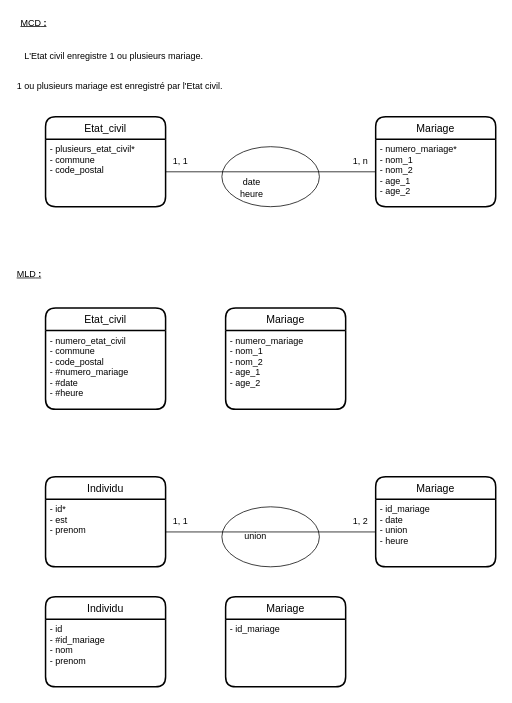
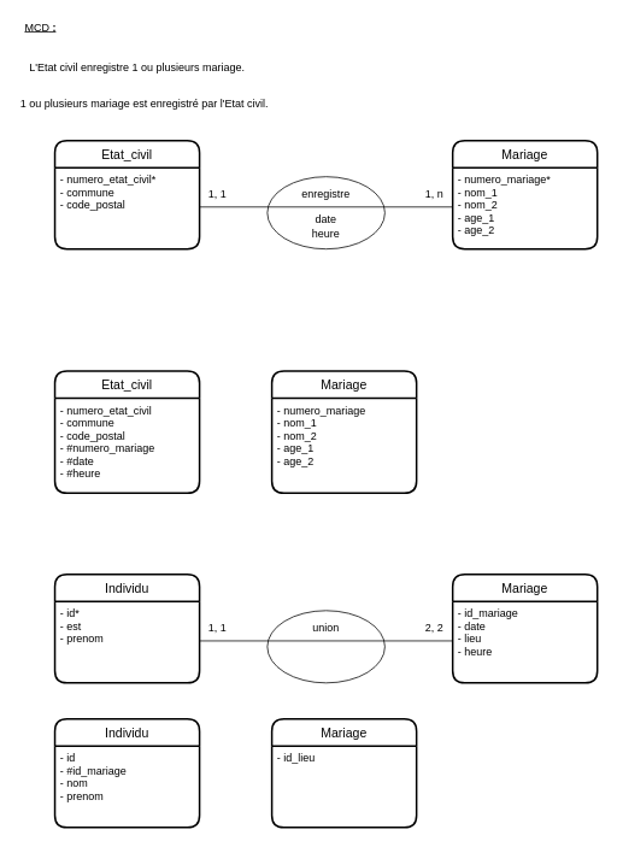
  <mxCell id="0" />
  <mxCell id="1" parent="0" />
  <mxCell id="2" value="" style="ellipse;whiteSpace=wrap;html=1;" parent="1" vertex="1"><mxGeometry x="295" y="195" width="130" height="80" as="geometry" /></mxCell>
  <mxCell id="3" value="&lt;u&gt;MCD&lt;b&gt;&amp;nbsp;:&lt;/b&gt;&lt;/u&gt;" style="text;html=1;strokeColor=none;fillColor=none;align=left;verticalAlign=middle;whiteSpace=wrap;rounded=0;" parent="1" vertex="1"><mxGeometry x="25" y="20" width="330" height="20" as="geometry" /></mxCell>
  <mxCell id="4" value="" style="endArrow=none;html=1;exitX=1;exitY=0.5;exitDx=0;exitDy=0;" parent="1" edge="1"><mxGeometry width="50" height="50" relative="1" as="geometry"><mxPoint x="220" y="228.5" as="sourcePoint" /><mxPoint x="500" y="228.5" as="targetPoint" /></mxGeometry></mxCell>
+ <mxCell id="5" value="enregistre" style="text;html=1;strokeColor=none;fillColor=none;align=center;verticalAlign=middle;whiteSpace=wrap;rounded=0;" parent="1" vertex="1"><mxGeometry x="340" y="205" width="40" height="20" as="geometry" /></mxCell>
  <mxCell id="6" value="1, 1" style="text;html=1;strokeColor=none;fillColor=none;align=center;verticalAlign=middle;whiteSpace=wrap;rounded=0;" parent="1" vertex="1"><mxGeometry x="220" y="205" width="40" height="20" as="geometry" /></mxCell>
  <mxCell id="7" value="1, n" style="text;html=1;strokeColor=none;fillColor=none;align=center;verticalAlign=middle;whiteSpace=wrap;rounded=0;" parent="1" vertex="1"><mxGeometry x="460" y="205" width="40" height="20" as="geometry" /></mxCell>
  <mxCell id="8" value="L'Etat civil enregistre 1 ou plusieurs mariage." style="text;html=1;strokeColor=none;fillColor=none;align=left;verticalAlign=middle;whiteSpace=wrap;rounded=0;" parent="1" vertex="1"><mxGeometry x="30" y="65" width="406" height="20" as="geometry" /></mxCell>
  <mxCell id="9" value="1 ou plusieurs mariage est enregistré par l'Etat civil." style="text;html=1;strokeColor=none;fillColor=none;align=left;verticalAlign=middle;whiteSpace=wrap;rounded=0;" parent="1" vertex="1"><mxGeometry x="20" y="105" width="380" height="20" as="geometry" /></mxCell>
- <mxCell id="10" value="date&lt;br&gt;heure" style="text;html=1;strokeColor=none;fillColor=none;align=center;verticalAlign=middle;whiteSpace=wrap;rounded=0;" parent="1" vertex="1"><mxGeometry x="315" y="240" width="40" height="20" as="geometry" /></mxCell>
- <mxCell id="11" value="&lt;u&gt;MLD&lt;b&gt;&amp;nbsp;:&lt;/b&gt;&lt;/u&gt;" style="text;html=1;strokeColor=none;fillColor=none;align=left;verticalAlign=middle;whiteSpace=wrap;rounded=0;" parent="1" vertex="1"><mxGeometry x="20" y="355" width="330" height="20" as="geometry" /></mxCell>
+ <mxCell id="10" value="date&lt;br&gt;heure" style="text;html=1;strokeColor=none;fillColor=none;align=center;verticalAlign=middle;whiteSpace=wrap;rounded=0;" parent="1" vertex="1"><mxGeometry x="340" y="240" width="40" height="20" as="geometry" /></mxCell>
  <mxCell id="12" value="Etat_civil" style="swimlane;childLayout=stackLayout;horizontal=1;startSize=30;horizontalStack=0;rounded=1;fontSize=14;fontStyle=0;strokeWidth=2;resizeParent=0;resizeLast=1;shadow=0;dashed=0;align=center;" parent="1" vertex="1"><mxGeometry x="60" y="155" width="160" height="120" as="geometry" /></mxCell>
- <mxCell id="13" value="- plusieurs_etat_civil*&#10;- commune&#10;- code_postal" style="align=left;strokeColor=none;fillColor=none;spacingLeft=4;fontSize=12;verticalAlign=top;resizable=0;rotatable=0;part=1;" parent="12" vertex="1"><mxGeometry y="30" width="160" height="90" as="geometry" /></mxCell>
+ <mxCell id="13" value="- numero_etat_civil*&#10;- commune&#10;- code_postal" style="align=left;strokeColor=none;fillColor=none;spacingLeft=4;fontSize=12;verticalAlign=top;resizable=0;rotatable=0;part=1;" parent="12" vertex="1"><mxGeometry y="30" width="160" height="90" as="geometry" /></mxCell>
  <mxCell id="14" value="Mariage" style="swimlane;childLayout=stackLayout;horizontal=1;startSize=30;horizontalStack=0;rounded=1;fontSize=14;fontStyle=0;strokeWidth=2;resizeParent=0;resizeLast=1;shadow=0;dashed=0;align=center;" parent="1" vertex="1"><mxGeometry x="500" y="155" width="160" height="120" as="geometry" /></mxCell>
  <mxCell id="15" value="- numero_mariage*&#10;- nom_1&#10;- nom_2&#10;- age_1&#10;- age_2" style="align=left;strokeColor=none;fillColor=none;spacingLeft=4;fontSize=12;verticalAlign=top;resizable=0;rotatable=0;part=1;" parent="14" vertex="1"><mxGeometry y="30" width="160" height="90" as="geometry" /></mxCell>
  <mxCell id="16" value="Etat_civil" style="swimlane;childLayout=stackLayout;horizontal=1;startSize=30;horizontalStack=0;rounded=1;fontSize=14;fontStyle=0;strokeWidth=2;resizeParent=0;resizeLast=1;shadow=0;dashed=0;align=center;" parent="1" vertex="1"><mxGeometry x="60" y="410" width="160" height="135" as="geometry" /></mxCell>
  <mxCell id="17" value="- numero_etat_civil&#10;- commune&#10;- code_postal&#10;- #numero_mariage&#10;- #date &#10;- #heure&#10;" style="align=left;strokeColor=none;fillColor=none;spacingLeft=4;fontSize=12;verticalAlign=top;resizable=0;rotatable=0;part=1;" parent="16" vertex="1"><mxGeometry y="30" width="160" height="105" as="geometry" /></mxCell>
  <mxCell id="18" value="Mariage" style="swimlane;childLayout=stackLayout;horizontal=1;startSize=30;horizontalStack=0;rounded=1;fontSize=14;fontStyle=0;strokeWidth=2;resizeParent=0;resizeLast=1;shadow=0;dashed=0;align=center;" parent="1" vertex="1"><mxGeometry x="300" y="410" width="160" height="135" as="geometry" /></mxCell>
  <mxCell id="19" value="- numero_mariage&#10;- nom_1&#10;- nom_2&#10;- age_1&#10;- age_2&#10;" style="align=left;strokeColor=none;fillColor=none;spacingLeft=4;fontSize=12;verticalAlign=top;resizable=0;rotatable=0;part=1;" parent="18" vertex="1"><mxGeometry y="30" width="160" height="105" as="geometry" /></mxCell>
  <mxCell id="20" value="" style="ellipse;whiteSpace=wrap;html=1;" vertex="1" parent="1"><mxGeometry x="295" y="675" width="130" height="80" as="geometry" /></mxCell>
  <mxCell id="21" value="" style="endArrow=none;html=1;exitX=1;exitY=0.5;exitDx=0;exitDy=0;" edge="1" parent="1"><mxGeometry width="50" height="50" relative="1" as="geometry"><mxPoint x="220" y="708.5" as="sourcePoint" /><mxPoint x="500" y="708.5" as="targetPoint" /></mxGeometry></mxCell>
- <mxCell id="22" value="union" style="text;html=1;strokeColor=none;fillColor=none;align=center;verticalAlign=middle;whiteSpace=wrap;rounded=0;" vertex="1" parent="1"><mxGeometry x="320" y="705" width="40" height="20" as="geometry" /></mxCell>
+ <mxCell id="22" value="union" style="text;html=1;strokeColor=none;fillColor=none;align=center;verticalAlign=middle;whiteSpace=wrap;rounded=0;" vertex="1" parent="1"><mxGeometry x="340" y="685" width="40" height="20" as="geometry" /></mxCell>
  <mxCell id="23" value="1, 1" style="text;html=1;strokeColor=none;fillColor=none;align=center;verticalAlign=middle;whiteSpace=wrap;rounded=0;" vertex="1" parent="1"><mxGeometry x="220" y="685" width="40" height="20" as="geometry" /></mxCell>
- <mxCell id="24" value="1, 2" style="text;html=1;strokeColor=none;fillColor=none;align=center;verticalAlign=middle;whiteSpace=wrap;rounded=0;" vertex="1" parent="1"><mxGeometry x="460" y="685" width="40" height="20" as="geometry" /></mxCell>
+ <mxCell id="24" value="2, 2" style="text;html=1;strokeColor=none;fillColor=none;align=center;verticalAlign=middle;whiteSpace=wrap;rounded=0;" vertex="1" parent="1"><mxGeometry x="460" y="685" width="40" height="20" as="geometry" /></mxCell>
  <mxCell id="25" value="Individu" style="swimlane;childLayout=stackLayout;horizontal=1;startSize=30;horizontalStack=0;rounded=1;fontSize=14;fontStyle=0;strokeWidth=2;resizeParent=0;resizeLast=1;shadow=0;dashed=0;align=center;" vertex="1" parent="1"><mxGeometry x="60" y="635" width="160" height="120" as="geometry" /></mxCell>
  <mxCell id="26" value="- id*&#10;- est&#10;- prenom" style="align=left;strokeColor=none;fillColor=none;spacingLeft=4;fontSize=12;verticalAlign=top;resizable=0;rotatable=0;part=1;" vertex="1" parent="25"><mxGeometry y="30" width="160" height="90" as="geometry" /></mxCell>
  <mxCell id="27" value="Mariage" style="swimlane;childLayout=stackLayout;horizontal=1;startSize=30;horizontalStack=0;rounded=1;fontSize=14;fontStyle=0;strokeWidth=2;resizeParent=0;resizeLast=1;shadow=0;dashed=0;align=center;" vertex="1" parent="1"><mxGeometry x="500" y="635" width="160" height="120" as="geometry" /></mxCell>
- <mxCell id="28" value="- id_mariage&#10;- date&#10;- union&#10;- heure" style="align=left;strokeColor=none;fillColor=none;spacingLeft=4;fontSize=12;verticalAlign=top;resizable=0;rotatable=0;part=1;" vertex="1" parent="27"><mxGeometry y="30" width="160" height="90" as="geometry" /></mxCell>
+ <mxCell id="28" value="- id_mariage&#10;- date&#10;- lieu&#10;- heure" style="align=left;strokeColor=none;fillColor=none;spacingLeft=4;fontSize=12;verticalAlign=top;resizable=0;rotatable=0;part=1;" vertex="1" parent="27"><mxGeometry y="30" width="160" height="90" as="geometry" /></mxCell>
  <mxCell id="29" value="Individu" style="swimlane;childLayout=stackLayout;horizontal=1;startSize=30;horizontalStack=0;rounded=1;fontSize=14;fontStyle=0;strokeWidth=2;resizeParent=0;resizeLast=1;shadow=0;dashed=0;align=center;" vertex="1" parent="1"><mxGeometry x="60" y="795" width="160" height="120" as="geometry" /></mxCell>
  <mxCell id="30" value="- id&#10;- #id_mariage&#10;- nom&#10;- prenom" style="align=left;strokeColor=none;fillColor=none;spacingLeft=4;fontSize=12;verticalAlign=top;resizable=0;rotatable=0;part=1;" vertex="1" parent="29"><mxGeometry y="30" width="160" height="90" as="geometry" /></mxCell>
  <mxCell id="31" value="Mariage" style="swimlane;childLayout=stackLayout;horizontal=1;startSize=30;horizontalStack=0;rounded=1;fontSize=14;fontStyle=0;strokeWidth=2;resizeParent=0;resizeLast=1;shadow=0;dashed=0;align=center;" vertex="1" parent="1"><mxGeometry x="300" y="795" width="160" height="120" as="geometry" /></mxCell>
- <mxCell id="32" value="- id_mariage" style="align=left;strokeColor=none;fillColor=none;spacingLeft=4;fontSize=12;verticalAlign=top;resizable=0;rotatable=0;part=1;" vertex="1" parent="31"><mxGeometry y="30" width="160" height="90" as="geometry" /></mxCell>
+ <mxCell id="32" value="- id_lieu" style="align=left;strokeColor=none;fillColor=none;spacingLeft=4;fontSize=12;verticalAlign=top;resizable=0;rotatable=0;part=1;" vertex="1" parent="31"><mxGeometry y="30" width="160" height="90" as="geometry" /></mxCell>
